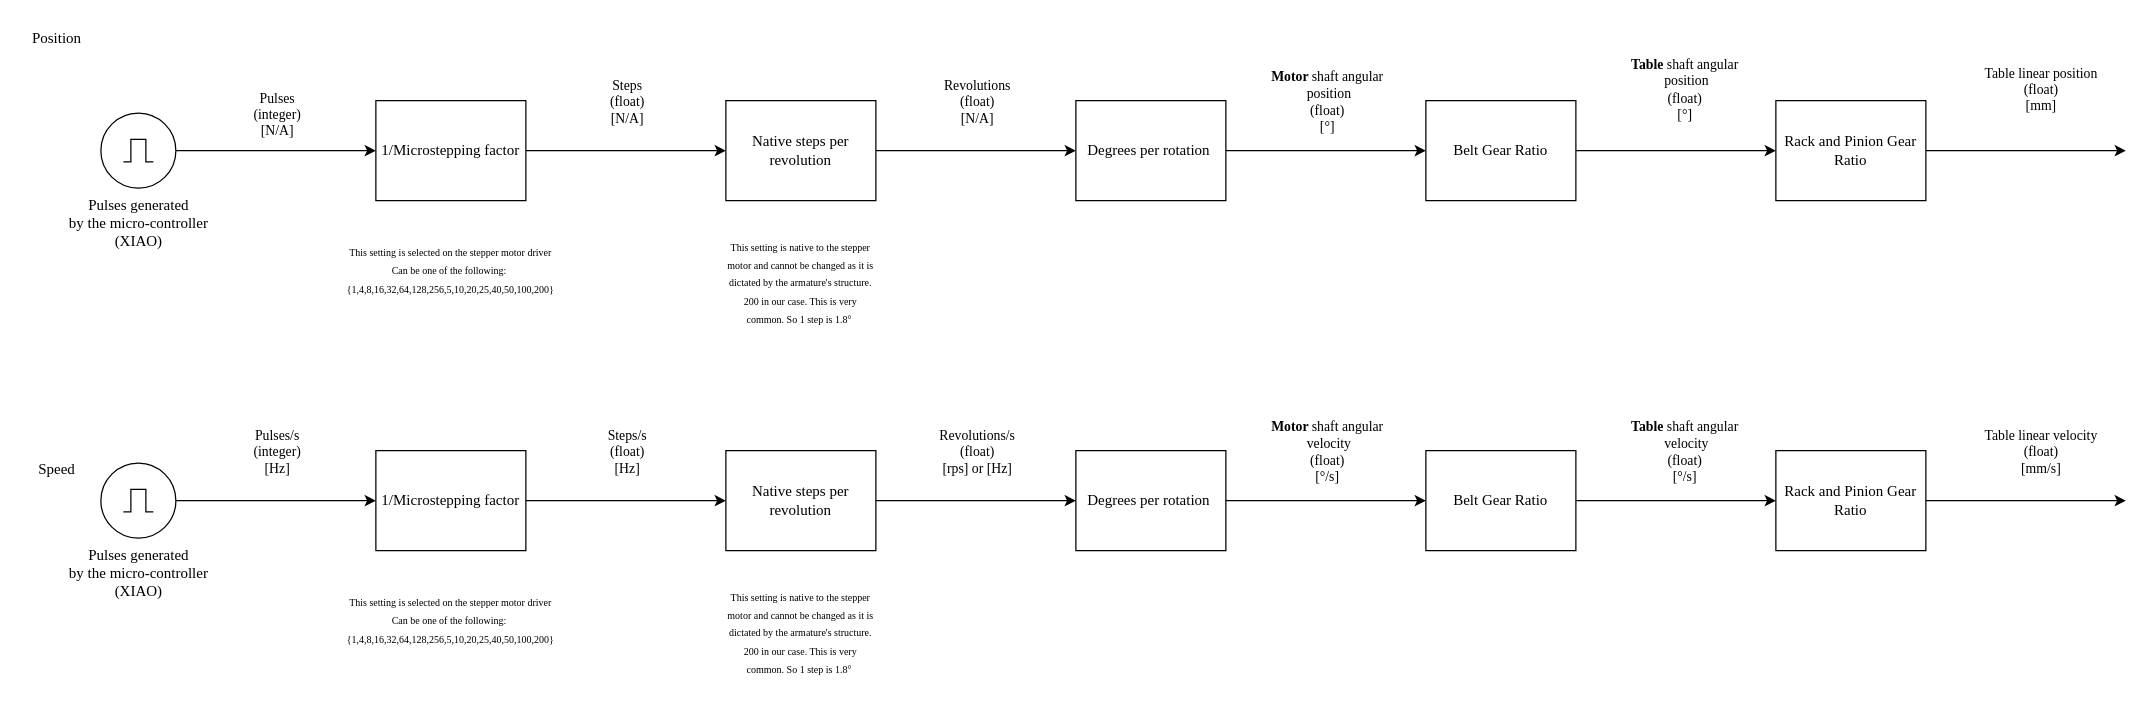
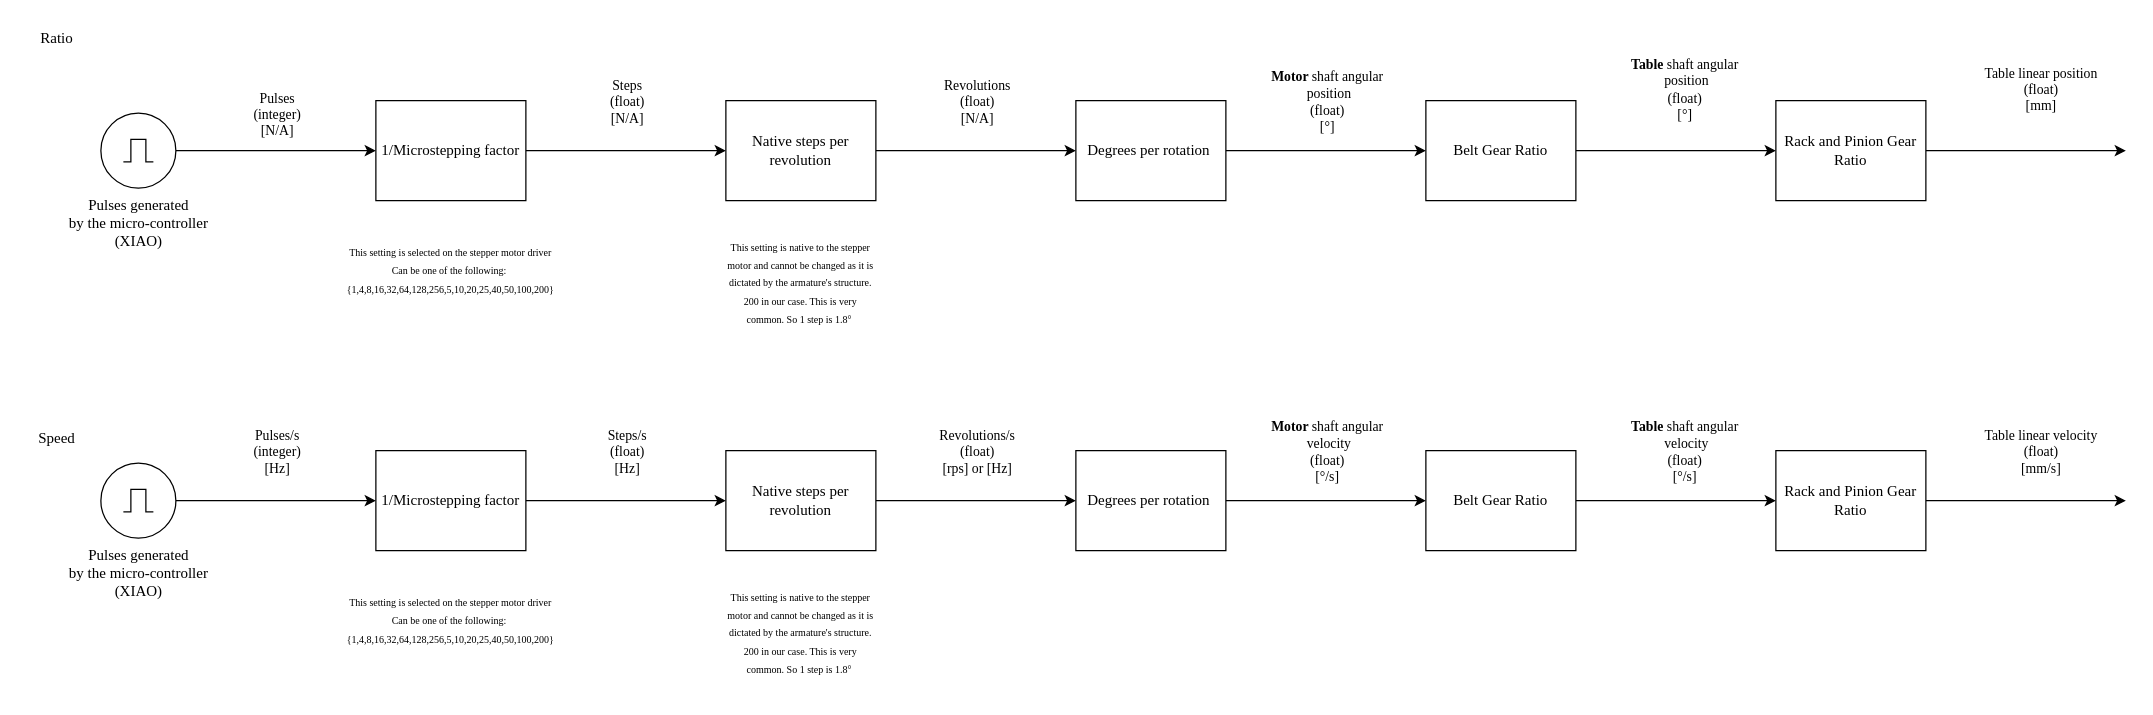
  <mxCell id="0" />
  <mxCell id="1" parent="0" />
  <mxCell id="2" style="edgeStyle=orthogonalEdgeStyle;rounded=0;orthogonalLoop=1;jettySize=auto;html=1;entryX=0;entryY=0.5;entryDx=0;entryDy=0;fontFamily=B612;fontSource=https%3A%2F%2Ffonts.googleapis.com%2Fcss%3Ffamily%3DB612;" edge="1" parent="1" source="4" target="7"><mxGeometry relative="1" as="geometry" /></mxCell>
  <mxCell id="3" value="Steps&lt;br&gt;(float)&lt;br&gt;[N/A]" style="edgeLabel;html=1;align=center;verticalAlign=middle;resizable=0;points=[];fontFamily=B612;" vertex="1" connectable="0" parent="2"><mxGeometry x="-0.189" y="2" relative="1" as="geometry"><mxPoint x="15" y="-38" as="offset" /></mxGeometry></mxCell>
  <mxCell id="4" value="1/Microstepping factor" style="rounded=0;whiteSpace=wrap;html=1;fontFamily=B612;fontSource=https%3A%2F%2Ffonts.googleapis.com%2Fcss%3Ffamily%3DB612;" vertex="1" parent="1"><mxGeometry x="300" y="80" width="120" height="80" as="geometry" /></mxCell>
  <mxCell id="5" style="edgeStyle=orthogonalEdgeStyle;rounded=0;orthogonalLoop=1;jettySize=auto;html=1;fontFamily=B612;fontSource=https%3A%2F%2Ffonts.googleapis.com%2Fcss%3Ffamily%3DB612;" edge="1" parent="1" source="7" target="15"><mxGeometry relative="1" as="geometry" /></mxCell>
  <mxCell id="6" value="Revolutions&lt;br&gt;(float)&lt;br&gt;[N/A]" style="edgeLabel;html=1;align=center;verticalAlign=middle;resizable=0;points=[];fontFamily=B612;" vertex="1" connectable="0" parent="5"><mxGeometry x="0.109" y="-1" relative="1" as="geometry"><mxPoint x="-9" y="-41" as="offset" /></mxGeometry></mxCell>
  <mxCell id="7" value="Native steps per revolution" style="rounded=0;whiteSpace=wrap;html=1;fontFamily=B612;fontSource=https%3A%2F%2Ffonts.googleapis.com%2Fcss%3Ffamily%3DB612;" vertex="1" parent="1"><mxGeometry x="580" y="80" width="120" height="80" as="geometry" /></mxCell>
- <mxCell id="8" value="Position" style="text;html=1;strokeColor=none;fillColor=none;align=center;verticalAlign=middle;whiteSpace=wrap;rounded=0;fontFamily=B612;fontSource=https%3A%2F%2Ffonts.googleapis.com%2Fcss%3Ffamily%3DB612;" vertex="1" parent="1"><mxGeometry y="20" width="50" height="20" as="geometry" x="20" /></mxCell>
- <mxCell id="9" value="Speed" style="text;html=1;strokeColor=none;fillColor=none;align=center;verticalAlign=middle;whiteSpace=wrap;rounded=0;fontFamily=B612;fontSource=https%3A%2F%2Ffonts.googleapis.com%2Fcss%3Ffamily%3DB612;" vertex="1" parent="1"><mxGeometry x="20" y="365" width="50" height="20" as="geometry" /></mxCell>
+ <mxCell id="8" value="Ratio" style="text;html=1;strokeColor=none;fillColor=none;align=center;verticalAlign=middle;whiteSpace=wrap;rounded=0;fontFamily=B612;fontSource=https%3A%2F%2Ffonts.googleapis.com%2Fcss%3Ffamily%3DB612;" vertex="1" parent="1"><mxGeometry y="20" width="50" height="20" as="geometry" x="20" /></mxCell>
+ <mxCell id="9" value="Speed" style="text;html=1;strokeColor=none;fillColor=none;align=center;verticalAlign=middle;whiteSpace=wrap;rounded=0;fontFamily=B612;fontSource=https%3A%2F%2Ffonts.googleapis.com%2Fcss%3Ffamily%3DB612;" vertex="1" parent="1"><mxGeometry y="340" width="50" height="20" as="geometry" x="20" /></mxCell>
  <mxCell id="10" style="edgeStyle=orthogonalEdgeStyle;rounded=0;orthogonalLoop=1;jettySize=auto;html=1;entryX=0;entryY=0.5;entryDx=0;entryDy=0;fontFamily=B612;fontSource=https%3A%2F%2Ffonts.googleapis.com%2Fcss%3Ffamily%3DB612;" edge="1" parent="1" source="12" target="4"><mxGeometry relative="1" as="geometry" /></mxCell>
  <mxCell id="11" value="Pulses&lt;br&gt;(integer)&lt;br&gt;[N/A]" style="edgeLabel;html=1;align=center;verticalAlign=middle;resizable=0;points=[];fontFamily=B612;" vertex="1" connectable="0" parent="10"><mxGeometry x="0.163" relative="1" as="geometry"><mxPoint x="-13" y="-30" as="offset" /></mxGeometry></mxCell>
  <mxCell id="12" value="Pulses generated &lt;br&gt;by the micro-controller&lt;br&gt;(XIAO)" style="pointerEvents=1;verticalLabelPosition=bottom;shadow=0;dashed=0;align=center;html=1;verticalAlign=top;shape=mxgraph.electrical.signal_sources.source;aspect=fixed;points=[[0.5,0,0],[1,0.5,0],[0.5,1,0],[0,0.5,0]];elSignalType=pulse;fontFamily=B612;fontSource=https%3A%2F%2Ffonts.googleapis.com%2Fcss%3Ffamily%3DB612;" vertex="1" parent="1"><mxGeometry x="80" y="90" width="60" height="60" as="geometry" /></mxCell>
  <mxCell id="13" style="edgeStyle=orthogonalEdgeStyle;rounded=0;orthogonalLoop=1;jettySize=auto;html=1;entryX=0;entryY=0.5;entryDx=0;entryDy=0;fontFamily=B612;fontSource=https%3A%2F%2Ffonts.googleapis.com%2Fcss%3Ffamily%3DB612;" edge="1" parent="1" source="15" target="20"><mxGeometry relative="1" as="geometry" /></mxCell>
  <mxCell id="14" value="&lt;b&gt;Motor &lt;/b&gt;shaft angular&lt;br&gt;&amp;nbsp;position&lt;br&gt;(float)&lt;br&gt;[°]" style="edgeLabel;html=1;align=center;verticalAlign=middle;resizable=0;points=[];fontFamily=B612;" vertex="1" connectable="0" parent="13"><mxGeometry x="0.18" y="-1" relative="1" as="geometry"><mxPoint x="-14" y="-41" as="offset" /></mxGeometry></mxCell>
  <mxCell id="15" value="Degrees per rotation&amp;nbsp;" style="rounded=0;whiteSpace=wrap;html=1;fontFamily=B612;fontSource=https%3A%2F%2Ffonts.googleapis.com%2Fcss%3Ffamily%3DB612;" vertex="1" parent="1"><mxGeometry x="860" y="80" width="120" height="80" as="geometry" /></mxCell>
  <mxCell id="16" value="&lt;font style=&quot;font-size: 8px&quot;&gt;This setting is selected on the stepper motor driver&lt;br&gt;Can be one of the following:&amp;nbsp;&lt;br&gt;{1,4,8,16,32,64,128,256,5,10,20,25,40,50,100,200}&lt;br&gt;&lt;/font&gt;" style="text;html=1;strokeColor=none;fillColor=none;align=center;verticalAlign=middle;whiteSpace=wrap;rounded=0;fontFamily=B612;fontSource=https%3A%2F%2Ffonts.googleapis.com%2Fcss%3Ffamily%3DB612;" vertex="1" parent="1"><mxGeometry x="300" y="190" width="120" height="50" as="geometry" /></mxCell>
  <mxCell id="17" value="&lt;font style=&quot;font-size: 8px&quot;&gt;This setting is native to the stepper motor and cannot be changed as it is dictated by the armature's structure. 200 in our case. This is very common. So 1 step is 1.8°&amp;nbsp;&lt;br&gt;&lt;/font&gt;" style="text;html=1;strokeColor=none;fillColor=none;align=center;verticalAlign=middle;whiteSpace=wrap;rounded=0;fontFamily=B612;fontSource=https%3A%2F%2Ffonts.googleapis.com%2Fcss%3Ffamily%3DB612;" vertex="1" parent="1"><mxGeometry x="580" y="180" width="120" height="90" as="geometry" /></mxCell>
  <mxCell id="18" style="edgeStyle=orthogonalEdgeStyle;rounded=0;orthogonalLoop=1;jettySize=auto;html=1;fontFamily=B612;fontSource=https%3A%2F%2Ffonts.googleapis.com%2Fcss%3Ffamily%3DB612;" edge="1" parent="1" source="20" target="23"><mxGeometry relative="1" as="geometry" /></mxCell>
  <mxCell id="19" value="&lt;b&gt;Table &lt;/b&gt;shaft angular&lt;br&gt;&amp;nbsp;position&lt;br&gt;(float)&lt;br&gt;[°]" style="edgeLabel;html=1;align=center;verticalAlign=middle;resizable=0;points=[];fontFamily=B612;" vertex="1" connectable="0" parent="18"><mxGeometry x="0.073" relative="1" as="geometry"><mxPoint y="-50" as="offset" /></mxGeometry></mxCell>
  <mxCell id="20" value="Belt Gear Ratio" style="rounded=0;whiteSpace=wrap;html=1;fontFamily=B612;fontSource=https%3A%2F%2Ffonts.googleapis.com%2Fcss%3Ffamily%3DB612;" vertex="1" parent="1"><mxGeometry x="1140" y="80" width="120" height="80" as="geometry" /></mxCell>
  <mxCell id="21" style="edgeStyle=orthogonalEdgeStyle;rounded=0;orthogonalLoop=1;jettySize=auto;html=1;fontFamily=B612;fontSource=https%3A%2F%2Ffonts.googleapis.com%2Fcss%3Ffamily%3DB612;" edge="1" parent="1" source="23"><mxGeometry relative="1" as="geometry"><mxPoint x="1700" y="120" as="targetPoint" /></mxGeometry></mxCell>
  <mxCell id="22" value="Table linear position&lt;br&gt;(float)&lt;br&gt;[mm]" style="edgeLabel;html=1;align=center;verticalAlign=middle;resizable=0;points=[];fontFamily=B612;" vertex="1" connectable="0" parent="21"><mxGeometry x="0.152" y="-1" relative="1" as="geometry"><mxPoint y="-51" as="offset" /></mxGeometry></mxCell>
  <mxCell id="23" value="Rack and Pinion Gear Ratio" style="rounded=0;whiteSpace=wrap;html=1;fontFamily=B612;fontSource=https%3A%2F%2Ffonts.googleapis.com%2Fcss%3Ffamily%3DB612;" vertex="1" parent="1"><mxGeometry x="1420" y="80" width="120" height="80" as="geometry" /></mxCell>
  <mxCell id="24" style="edgeStyle=orthogonalEdgeStyle;rounded=0;orthogonalLoop=1;jettySize=auto;html=1;entryX=0;entryY=0.5;entryDx=0;entryDy=0;fontFamily=B612;fontSource=https%3A%2F%2Ffonts.googleapis.com%2Fcss%3Ffamily%3DB612;" edge="1" parent="1" source="26" target="29"><mxGeometry relative="1" as="geometry" /></mxCell>
  <mxCell id="25" value="Steps/s&lt;br&gt;(float)&lt;br&gt;[Hz]" style="edgeLabel;html=1;align=center;verticalAlign=middle;resizable=0;points=[];fontFamily=B612;" vertex="1" connectable="0" parent="24"><mxGeometry x="-0.189" y="2" relative="1" as="geometry"><mxPoint x="15" y="-38" as="offset" /></mxGeometry></mxCell>
  <mxCell id="26" value="1/Microstepping factor" style="rounded=0;whiteSpace=wrap;html=1;fontFamily=B612;fontSource=https%3A%2F%2Ffonts.googleapis.com%2Fcss%3Ffamily%3DB612;" vertex="1" parent="1"><mxGeometry x="300" y="360" width="120" height="80" as="geometry" /></mxCell>
  <mxCell id="27" style="edgeStyle=orthogonalEdgeStyle;rounded=0;orthogonalLoop=1;jettySize=auto;html=1;fontFamily=B612;fontSource=https%3A%2F%2Ffonts.googleapis.com%2Fcss%3Ffamily%3DB612;" edge="1" parent="1" source="29" target="35"><mxGeometry relative="1" as="geometry" /></mxCell>
  <mxCell id="28" value="Revolutions/s&lt;br&gt;(float)&lt;br&gt;[rps] or [Hz]" style="edgeLabel;html=1;align=center;verticalAlign=middle;resizable=0;points=[];fontFamily=B612;" vertex="1" connectable="0" parent="27"><mxGeometry x="0.109" y="-1" relative="1" as="geometry"><mxPoint x="-9" y="-41" as="offset" /></mxGeometry></mxCell>
  <mxCell id="29" value="Native steps per revolution" style="rounded=0;whiteSpace=wrap;html=1;fontFamily=B612;fontSource=https%3A%2F%2Ffonts.googleapis.com%2Fcss%3Ffamily%3DB612;" vertex="1" parent="1"><mxGeometry x="580" y="360" width="120" height="80" as="geometry" /></mxCell>
  <mxCell id="30" style="edgeStyle=orthogonalEdgeStyle;rounded=0;orthogonalLoop=1;jettySize=auto;html=1;entryX=0;entryY=0.5;entryDx=0;entryDy=0;fontFamily=B612;fontSource=https%3A%2F%2Ffonts.googleapis.com%2Fcss%3Ffamily%3DB612;" edge="1" parent="1" source="32" target="26"><mxGeometry relative="1" as="geometry" /></mxCell>
  <mxCell id="31" value="Pulses/s&lt;br&gt;(integer)&lt;br&gt;[Hz]" style="edgeLabel;html=1;align=center;verticalAlign=middle;resizable=0;points=[];fontFamily=B612;" vertex="1" connectable="0" parent="30"><mxGeometry x="0.163" relative="1" as="geometry"><mxPoint x="-13" y="-40" as="offset" /></mxGeometry></mxCell>
  <mxCell id="32" value="Pulses generated &lt;br&gt;by the micro-controller&lt;br&gt;(XIAO)" style="pointerEvents=1;verticalLabelPosition=bottom;shadow=0;dashed=0;align=center;html=1;verticalAlign=top;shape=mxgraph.electrical.signal_sources.source;aspect=fixed;points=[[0.5,0,0],[1,0.5,0],[0.5,1,0],[0,0.5,0]];elSignalType=pulse;fontFamily=B612;fontSource=https%3A%2F%2Ffonts.googleapis.com%2Fcss%3Ffamily%3DB612;" vertex="1" parent="1"><mxGeometry x="80" y="370" width="60" height="60" as="geometry" /></mxCell>
  <mxCell id="33" style="edgeStyle=orthogonalEdgeStyle;rounded=0;orthogonalLoop=1;jettySize=auto;html=1;entryX=0;entryY=0.5;entryDx=0;entryDy=0;fontFamily=B612;fontSource=https%3A%2F%2Ffonts.googleapis.com%2Fcss%3Ffamily%3DB612;" edge="1" parent="1" source="35" target="40"><mxGeometry relative="1" as="geometry" /></mxCell>
  <mxCell id="34" value="&lt;b&gt;Motor &lt;/b&gt;shaft angular&lt;br&gt;&amp;nbsp;velocity&lt;br&gt;(float)&lt;br&gt;[°/s]" style="edgeLabel;html=1;align=center;verticalAlign=middle;resizable=0;points=[];fontFamily=B612;" vertex="1" connectable="0" parent="33"><mxGeometry x="0.18" y="-1" relative="1" as="geometry"><mxPoint x="-14" y="-41" as="offset" /></mxGeometry></mxCell>
  <mxCell id="35" value="Degrees per rotation&amp;nbsp;" style="rounded=0;whiteSpace=wrap;html=1;fontFamily=B612;fontSource=https%3A%2F%2Ffonts.googleapis.com%2Fcss%3Ffamily%3DB612;" vertex="1" parent="1"><mxGeometry x="860" y="360" width="120" height="80" as="geometry" /></mxCell>
  <mxCell id="36" value="&lt;font style=&quot;font-size: 8px&quot;&gt;This setting is selected on the stepper motor driver&lt;br&gt;Can be one of the following:&amp;nbsp;&lt;br&gt;{1,4,8,16,32,64,128,256,5,10,20,25,40,50,100,200}&lt;br&gt;&lt;/font&gt;" style="text;html=1;strokeColor=none;fillColor=none;align=center;verticalAlign=middle;whiteSpace=wrap;rounded=0;fontFamily=B612;fontSource=https%3A%2F%2Ffonts.googleapis.com%2Fcss%3Ffamily%3DB612;" vertex="1" parent="1"><mxGeometry x="300" y="470" width="120" height="50" as="geometry" /></mxCell>
  <mxCell id="37" value="&lt;font style=&quot;font-size: 8px&quot;&gt;This setting is native to the stepper motor and cannot be changed as it is dictated by the armature's structure. 200 in our case. This is very common. So 1 step is 1.8°&amp;nbsp;&lt;br&gt;&lt;/font&gt;" style="text;html=1;strokeColor=none;fillColor=none;align=center;verticalAlign=middle;whiteSpace=wrap;rounded=0;fontFamily=B612;fontSource=https%3A%2F%2Ffonts.googleapis.com%2Fcss%3Ffamily%3DB612;" vertex="1" parent="1"><mxGeometry x="580" y="460" width="120" height="90" as="geometry" /></mxCell>
  <mxCell id="38" style="edgeStyle=orthogonalEdgeStyle;rounded=0;orthogonalLoop=1;jettySize=auto;html=1;fontFamily=B612;fontSource=https%3A%2F%2Ffonts.googleapis.com%2Fcss%3Ffamily%3DB612;" edge="1" parent="1" source="40" target="43"><mxGeometry relative="1" as="geometry" /></mxCell>
  <mxCell id="39" value="&lt;b&gt;Table &lt;/b&gt;shaft angular&lt;br&gt;&amp;nbsp;velocity&lt;br&gt;(float)&lt;br&gt;[°/s]" style="edgeLabel;html=1;align=center;verticalAlign=middle;resizable=0;points=[];fontFamily=B612;" vertex="1" connectable="0" parent="38"><mxGeometry x="0.073" relative="1" as="geometry"><mxPoint y="-40" as="offset" /></mxGeometry></mxCell>
  <mxCell id="40" value="Belt Gear Ratio" style="rounded=0;whiteSpace=wrap;html=1;fontFamily=B612;fontSource=https%3A%2F%2Ffonts.googleapis.com%2Fcss%3Ffamily%3DB612;" vertex="1" parent="1"><mxGeometry x="1140" y="360" width="120" height="80" as="geometry" /></mxCell>
  <mxCell id="41" style="edgeStyle=orthogonalEdgeStyle;rounded=0;orthogonalLoop=1;jettySize=auto;html=1;fontFamily=B612;fontSource=https%3A%2F%2Ffonts.googleapis.com%2Fcss%3Ffamily%3DB612;" edge="1" parent="1" source="43"><mxGeometry relative="1" as="geometry"><mxPoint x="1700" y="400" as="targetPoint" /></mxGeometry></mxCell>
  <mxCell id="42" value="Table linear velocity&lt;br&gt;(float)&lt;br&gt;[mm/s]" style="edgeLabel;html=1;align=center;verticalAlign=middle;resizable=0;points=[];fontFamily=B612;" vertex="1" connectable="0" parent="41"><mxGeometry x="0.152" y="-1" relative="1" as="geometry"><mxPoint y="-41" as="offset" /></mxGeometry></mxCell>
  <mxCell id="43" value="Rack and Pinion Gear Ratio" style="rounded=0;whiteSpace=wrap;html=1;fontFamily=B612;fontSource=https%3A%2F%2Ffonts.googleapis.com%2Fcss%3Ffamily%3DB612;" vertex="1" parent="1"><mxGeometry x="1420" y="360" width="120" height="80" as="geometry" /></mxCell>
